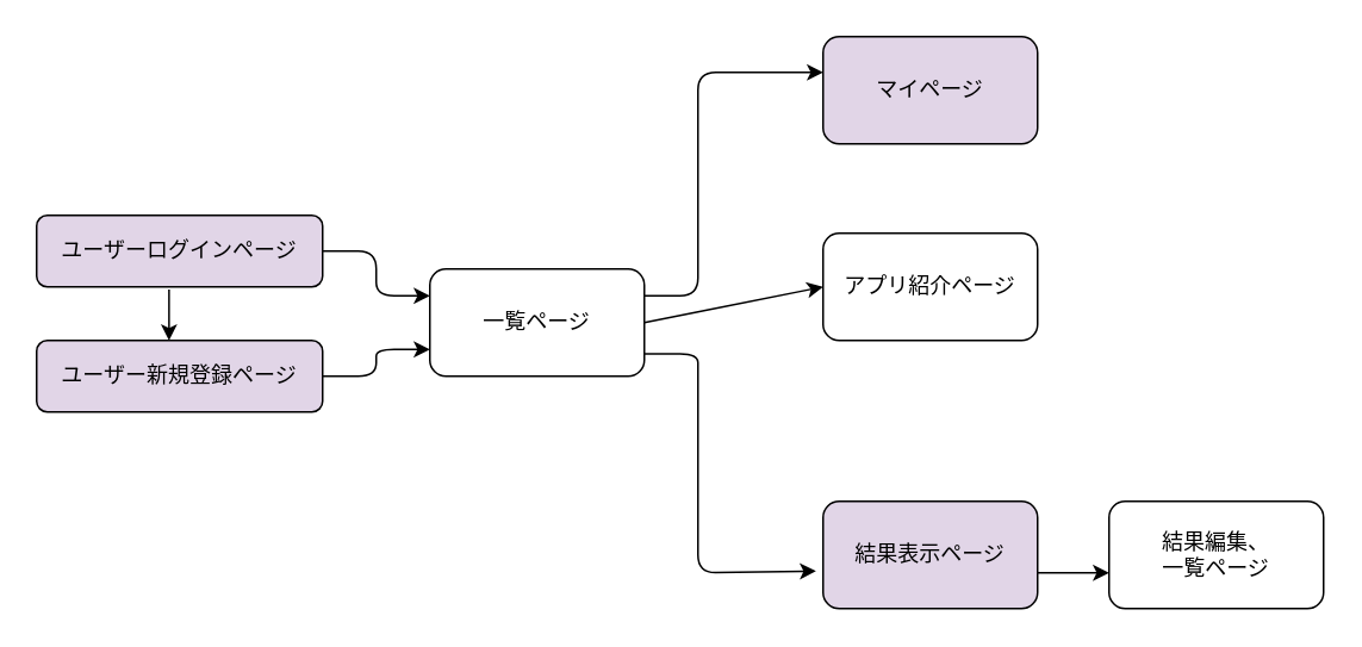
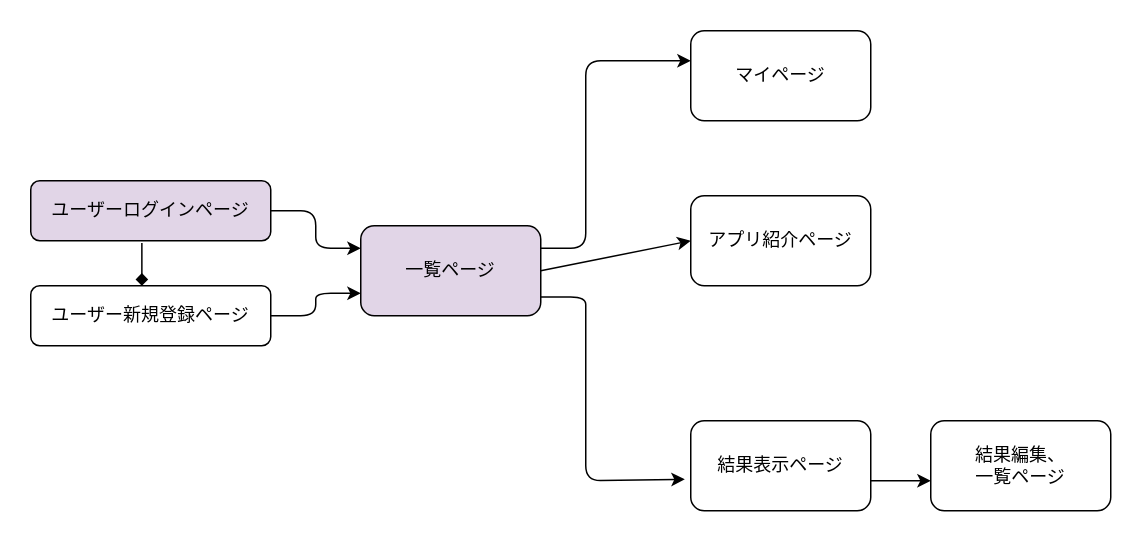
  <mxCell id="0" />
  <mxCell id="1" parent="0" />
  <mxCell id="2" value="ユーザーログインページ" style="rounded=1;whiteSpace=wrap;html=1;fillColor=#e1d5e7;" vertex="1" parent="1"><mxGeometry x="20" y="120" width="160" height="40" as="geometry" /></mxCell>
- <mxCell id="3" value="ユーザー新規登録ページ" style="rounded=1;whiteSpace=wrap;html=1;fillColor=#e1d5e7;" vertex="1" parent="1"><mxGeometry x="20" y="190" width="160" height="40" as="geometry" /></mxCell>
- <mxCell id="4" value="" style="endArrow=classic;html=1;exitX=0.463;exitY=1.038;exitDx=0;exitDy=0;exitPerimeter=0;entryX=0.463;entryY=0;entryDx=0;entryDy=0;entryPerimeter=0;" edge="1" parent="1" source="2" target="3"><mxGeometry width="50" height="50" relative="1" as="geometry"><mxPoint x="90" y="170" as="sourcePoint" /><mxPoint x="360" y="210" as="targetPoint" /><Array as="points" /></mxGeometry></mxCell>
- <mxCell id="5" value="一覧ページ" style="rounded=1;whiteSpace=wrap;html=1;" vertex="1" parent="1"><mxGeometry x="240" y="150" width="120" height="60" as="geometry" /></mxCell>
+ <mxCell id="3" value="ユーザー新規登録ページ" style="rounded=1;whiteSpace=wrap;html=1;" vertex="1" parent="1"><mxGeometry x="20" y="190" width="160" height="40" as="geometry" /></mxCell>
+ <mxCell id="4" value="" style="endArrow=diamond;html=1;exitX=0.463;exitY=1.038;exitDx=0;exitDy=0;exitPerimeter=0;entryX=0.463;entryY=0;entryDx=0;entryDy=0;entryPerimeter=0;" edge="1" parent="1" source="2" target="3"><mxGeometry width="50" height="50" relative="1" as="geometry"><mxPoint x="90" y="170" as="sourcePoint" /><mxPoint x="360" y="210" as="targetPoint" /><Array as="points" /></mxGeometry></mxCell>
+ <mxCell id="5" value="一覧ページ" style="rounded=1;whiteSpace=wrap;html=1;fillColor=#e1d5e7;" vertex="1" parent="1"><mxGeometry x="240" y="150" width="120" height="60" as="geometry" /></mxCell>
  <mxCell id="6" value="" style="endArrow=classic;html=1;entryX=0;entryY=0.25;entryDx=0;entryDy=0;" edge="1" parent="1" target="5"><mxGeometry width="50" height="50" relative="1" as="geometry"><mxPoint x="180" y="140" as="sourcePoint" /><mxPoint x="210" y="200" as="targetPoint" /><Array as="points"><mxPoint x="210" y="140" /><mxPoint x="210" y="165" /></Array></mxGeometry></mxCell>
  <mxCell id="7" value="" style="endArrow=classic;html=1;entryX=0;entryY=0.75;entryDx=0;entryDy=0;" edge="1" parent="1" target="5"><mxGeometry width="50" height="50" relative="1" as="geometry"><mxPoint x="180" y="210" as="sourcePoint" /><mxPoint x="240" y="235" as="targetPoint" /><Array as="points"><mxPoint x="210" y="210" /><mxPoint x="210" y="195" /></Array></mxGeometry></mxCell>
- <mxCell id="8" value="マイページ" style="rounded=1;whiteSpace=wrap;html=1;fillColor=#e1d5e7;" vertex="1" parent="1"><mxGeometry x="460" y="20" width="120" height="60" as="geometry" /></mxCell>
+ <mxCell id="8" value="マイページ" style="rounded=1;whiteSpace=wrap;html=1;" vertex="1" parent="1"><mxGeometry x="460" y="20" width="120" height="60" as="geometry" /></mxCell>
  <mxCell id="9" value="アプリ紹介ページ" style="rounded=1;whiteSpace=wrap;html=1;" vertex="1" parent="1"><mxGeometry x="460" y="130" width="120" height="60" as="geometry" /></mxCell>
- <mxCell id="10" value="結果表示ページ" style="rounded=1;whiteSpace=wrap;html=1;fillColor=#e1d5e7;" vertex="1" parent="1"><mxGeometry x="460" y="280" width="120" height="60" as="geometry" /></mxCell>
+ <mxCell id="10" value="結果表示ページ" style="rounded=1;whiteSpace=wrap;html=1;" vertex="1" parent="1"><mxGeometry x="460" y="280" width="120" height="60" as="geometry" /></mxCell>
  <mxCell id="11" value="結果編集、&lt;br&gt;一覧ページ" style="rounded=1;whiteSpace=wrap;html=1;" vertex="1" parent="1"><mxGeometry x="620" y="280" width="120" height="60" as="geometry" /></mxCell>
  <mxCell id="12" value="" style="endArrow=classic;html=1;entryX=0;entryY=0.5;entryDx=0;entryDy=0;" edge="1" parent="1" target="9"><mxGeometry width="50" height="50" relative="1" as="geometry"><mxPoint x="360" y="180" as="sourcePoint" /><mxPoint x="410" y="130" as="targetPoint" /></mxGeometry></mxCell>
  <mxCell id="13" value="" style="endArrow=classic;html=1;" edge="1" parent="1"><mxGeometry width="50" height="50" relative="1" as="geometry"><mxPoint x="360" y="165" as="sourcePoint" /><mxPoint x="460" y="40" as="targetPoint" /><Array as="points"><mxPoint x="390" y="165" /><mxPoint x="390" y="40" /></Array></mxGeometry></mxCell>
  <mxCell id="14" value="" style="endArrow=classic;html=1;entryX=-0.033;entryY=0.65;entryDx=0;entryDy=0;entryPerimeter=0;" edge="1" parent="1" target="10"><mxGeometry width="50" height="50" relative="1" as="geometry"><mxPoint x="360" y="197.5" as="sourcePoint" /><mxPoint x="420" y="222.5" as="targetPoint" /><Array as="points"><mxPoint x="390" y="197.5" /><mxPoint x="390" y="207.5" /><mxPoint x="390" y="320" /></Array></mxGeometry></mxCell>
  <mxCell id="15" value="" style="endArrow=classic;html=1;" edge="1" parent="1"><mxGeometry width="50" height="50" relative="1" as="geometry"><mxPoint x="580" y="320" as="sourcePoint" /><mxPoint x="620" y="320" as="targetPoint" /></mxGeometry></mxCell>
